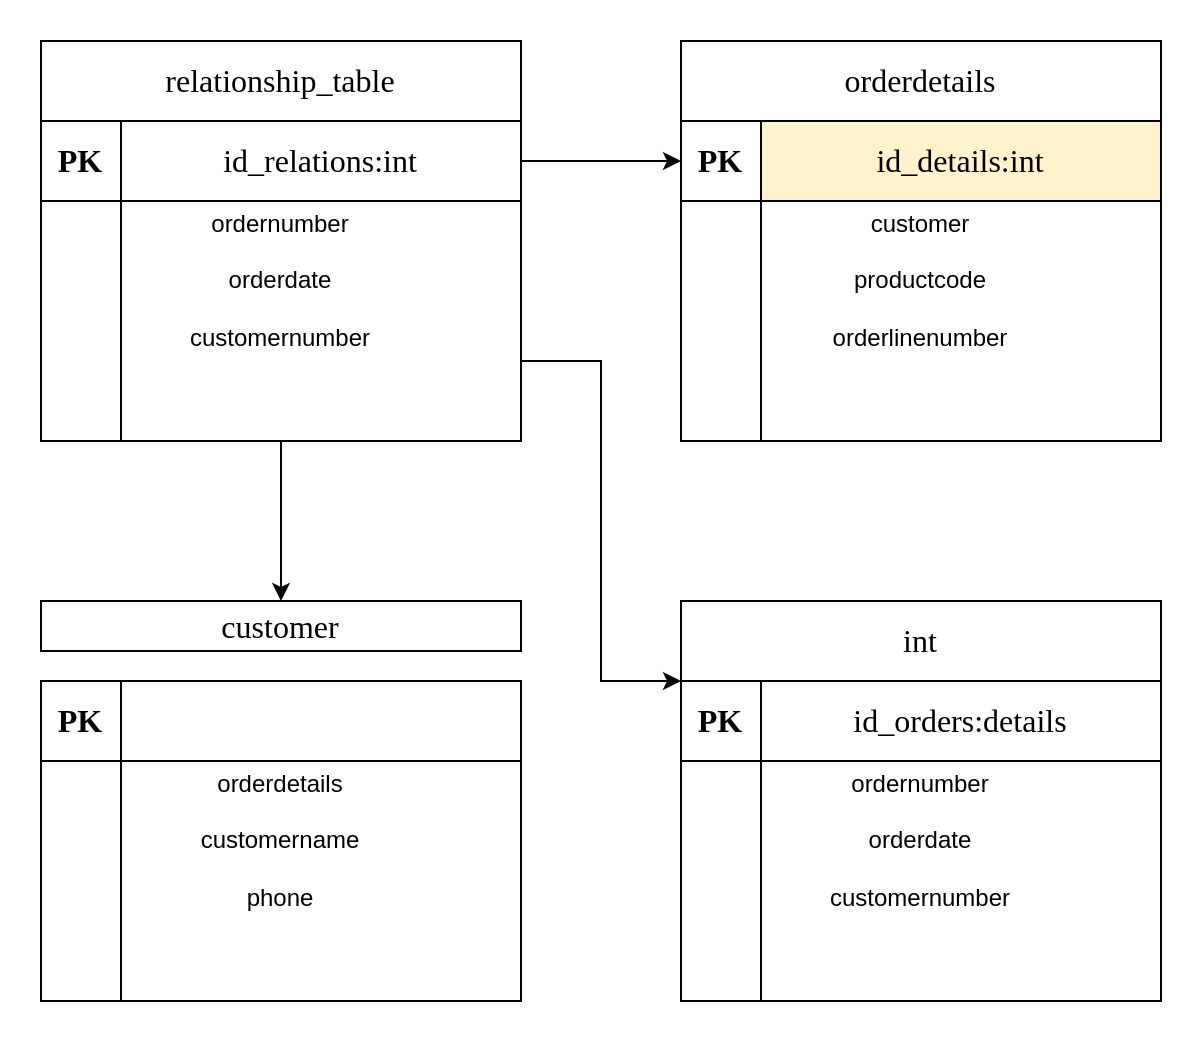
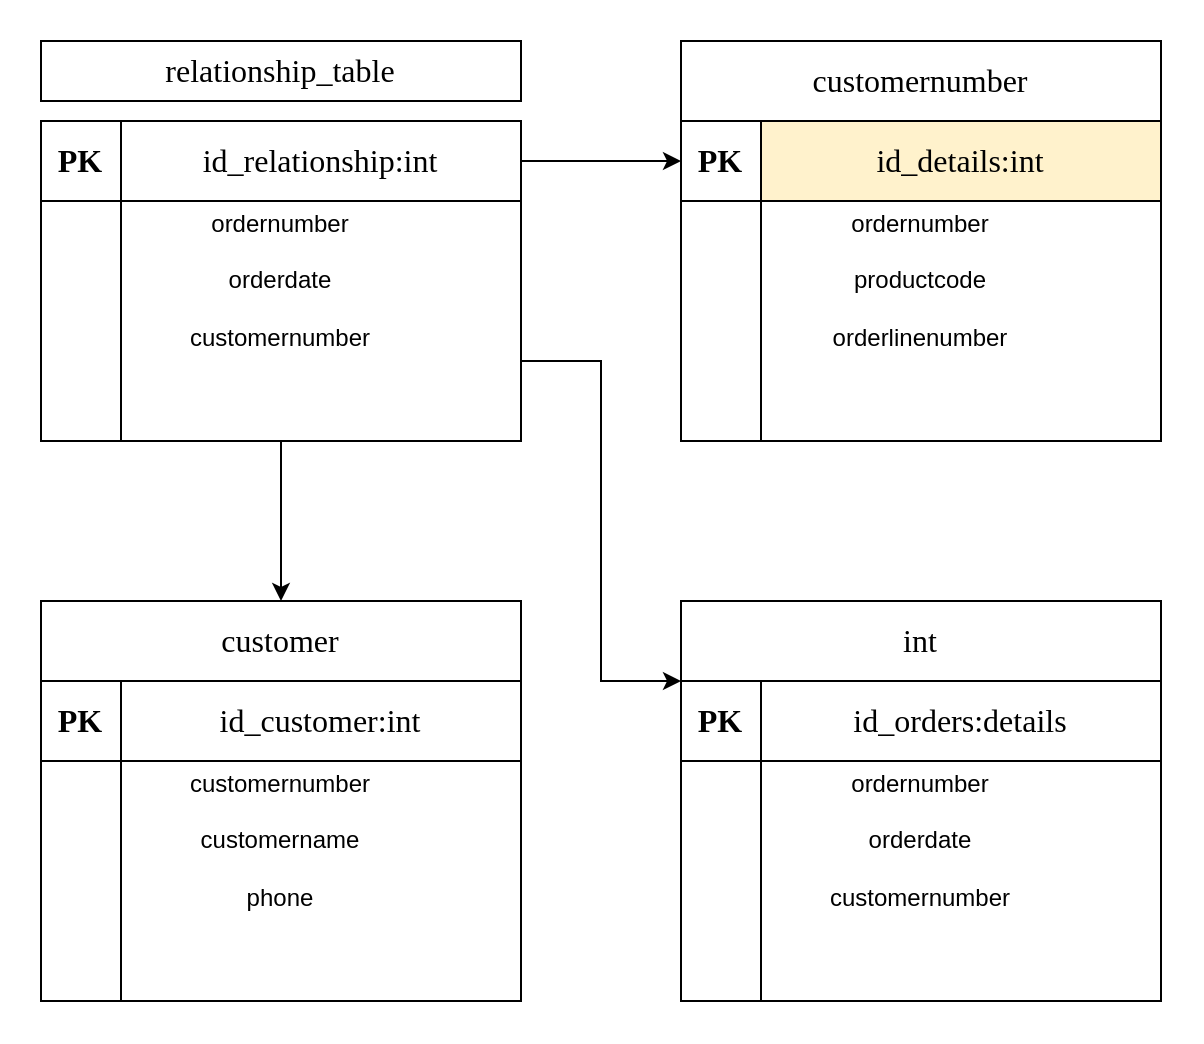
  <mxCell id="0" />
  <mxCell id="1" parent="0" />
- <mxCell id="2" value="customer&lt;br&gt;&lt;br&gt;productcode&lt;br&gt;&lt;br&gt;&lt;div style=&quot;&quot;&gt;&lt;span style=&quot;background-color: initial;&quot;&gt;orderlinenumber&lt;/span&gt;&lt;/div&gt;" style="shape=internalStorage;whiteSpace=wrap;html=1;backgroundOutline=1;dx=40;dy=40;align=center;" vertex="1" parent="1"><mxGeometry x="340" y="60" width="240" height="160" as="geometry" /></mxCell>
- <mxCell id="3" value="orderdetails" style="rounded=0;whiteSpace=wrap;html=1;fontFamily=Times New Roman;fontSize=16;" vertex="1" parent="1"><mxGeometry x="340" y="20" width="240" height="40" as="geometry" /></mxCell>
+ <mxCell id="2" value="ordernumber&lt;br&gt;&lt;br&gt;productcode&lt;br&gt;&lt;br&gt;&lt;div style=&quot;&quot;&gt;&lt;span style=&quot;background-color: initial;&quot;&gt;orderlinenumber&lt;/span&gt;&lt;/div&gt;" style="shape=internalStorage;whiteSpace=wrap;html=1;backgroundOutline=1;dx=40;dy=40;align=center;" vertex="1" parent="1"><mxGeometry x="340" y="60" width="240" height="160" as="geometry" /></mxCell>
+ <mxCell id="3" value="customernumber" style="rounded=0;whiteSpace=wrap;html=1;fontFamily=Times New Roman;fontSize=16;" vertex="1" parent="1"><mxGeometry x="340" y="20" width="240" height="40" as="geometry" /></mxCell>
  <mxCell id="4" value="&lt;b&gt;PK&lt;/b&gt;" style="whiteSpace=wrap;html=1;aspect=fixed;fontFamily=Times New Roman;fontSize=16;" vertex="1" parent="1"><mxGeometry x="340" y="60" width="40" height="40" as="geometry" /></mxCell>
  <mxCell id="5" value="id_details:int" style="rounded=0;whiteSpace=wrap;html=1;fontFamily=Times New Roman;fontSize=16;fillColor=#fff2cc;" vertex="1" parent="1"><mxGeometry x="380" y="60" width="200" height="40" as="geometry" /></mxCell>
  <mxCell id="6" value="ordernumber&lt;br&gt;&lt;br&gt;orderdate&lt;br&gt;&lt;br&gt;&lt;div style=&quot;&quot;&gt;&lt;span style=&quot;background-color: initial;&quot;&gt;customernumber&lt;/span&gt;&lt;/div&gt;" style="shape=internalStorage;whiteSpace=wrap;html=1;backgroundOutline=1;dx=40;dy=40;align=center;" vertex="1" parent="1"><mxGeometry x="340" y="340" width="240" height="160" as="geometry" /></mxCell>
  <mxCell id="7" value="int" style="rounded=0;whiteSpace=wrap;html=1;fontFamily=Times New Roman;fontSize=16;" vertex="1" parent="1"><mxGeometry x="340" y="300" width="240" height="40" as="geometry" /></mxCell>
  <mxCell id="8" value="&lt;b&gt;PK&lt;/b&gt;" style="whiteSpace=wrap;html=1;aspect=fixed;fontFamily=Times New Roman;fontSize=16;" vertex="1" parent="1"><mxGeometry x="340" y="340" width="40" height="40" as="geometry" /></mxCell>
  <mxCell id="9" value="id_orders:details" style="rounded=0;whiteSpace=wrap;html=1;fontFamily=Times New Roman;fontSize=16;" vertex="1" parent="1"><mxGeometry x="380" y="340" width="200" height="40" as="geometry" /></mxCell>
- <mxCell id="10" value="orderdetails&lt;br&gt;&lt;br&gt;customername&lt;br&gt;&lt;br&gt;&lt;div style=&quot;&quot;&gt;phone&lt;/div&gt;" style="shape=internalStorage;whiteSpace=wrap;html=1;backgroundOutline=1;dx=40;dy=40;align=center;" vertex="1" parent="1"><mxGeometry x="20" y="340" width="240" height="160" as="geometry" /></mxCell>
- <mxCell id="11" value="customer" style="rounded=0;whiteSpace=wrap;html=1;fontFamily=Times New Roman;fontSize=16;" vertex="1" parent="1"><mxGeometry x="20" y="300" width="240" height="25" as="geometry" /></mxCell>
+ <mxCell id="10" value="customernumber&lt;br&gt;&lt;br&gt;customername&lt;br&gt;&lt;br&gt;&lt;div style=&quot;&quot;&gt;phone&lt;/div&gt;" style="shape=internalStorage;whiteSpace=wrap;html=1;backgroundOutline=1;dx=40;dy=40;align=center;" vertex="1" parent="1"><mxGeometry x="20" y="340" width="240" height="160" as="geometry" /></mxCell>
+ <mxCell id="11" value="customer" style="rounded=0;whiteSpace=wrap;html=1;fontFamily=Times New Roman;fontSize=16;" vertex="1" parent="1"><mxGeometry x="20" y="300" width="240" height="40" as="geometry" /></mxCell>
  <mxCell id="12" value="&lt;b&gt;PK&lt;/b&gt;" style="whiteSpace=wrap;html=1;aspect=fixed;fontFamily=Times New Roman;fontSize=16;" vertex="1" parent="1"><mxGeometry x="20" y="340" width="40" height="40" as="geometry" /></mxCell>
+ <mxCell id="13" value="id_customer:int" style="rounded=0;whiteSpace=wrap;html=1;fontFamily=Times New Roman;fontSize=16;" vertex="1" parent="1"><mxGeometry x="60" y="340" width="200" height="40" as="geometry" /></mxCell>
  <mxCell id="14" value="" style="edgeStyle=orthogonalEdgeStyle;rounded=0;orthogonalLoop=1;jettySize=auto;html=1;fontFamily=Times New Roman;fontSize=16;" edge="1" parent="1" source="15" target="11"><mxGeometry relative="1" as="geometry" /></mxCell>
  <mxCell id="15" value="ordernumber&lt;br&gt;&lt;br&gt;orderdate&lt;br&gt;&lt;br&gt;&lt;div style=&quot;&quot;&gt;customernumber&lt;/div&gt;" style="shape=internalStorage;whiteSpace=wrap;html=1;backgroundOutline=1;dx=40;dy=40;align=center;" vertex="1" parent="1"><mxGeometry x="20" y="60" width="240" height="160" as="geometry" /></mxCell>
- <mxCell id="16" value="relationship_table" style="rounded=0;whiteSpace=wrap;html=1;fontFamily=Times New Roman;fontSize=16;" vertex="1" parent="1"><mxGeometry x="20" y="20" width="240" height="40" as="geometry" /></mxCell>
+ <mxCell id="16" value="relationship_table" style="rounded=0;whiteSpace=wrap;html=1;fontFamily=Times New Roman;fontSize=16;" vertex="1" parent="1"><mxGeometry x="20" y="20" width="240" height="30" as="geometry" /></mxCell>
  <mxCell id="17" value="&lt;b&gt;PK&lt;/b&gt;" style="whiteSpace=wrap;html=1;aspect=fixed;fontFamily=Times New Roman;fontSize=16;" vertex="1" parent="1"><mxGeometry x="20" y="60" width="40" height="40" as="geometry" /></mxCell>
  <mxCell id="18" value="" style="edgeStyle=orthogonalEdgeStyle;rounded=0;orthogonalLoop=1;jettySize=auto;html=1;fontFamily=Times New Roman;fontSize=16;" edge="1" parent="1" source="19" target="4"><mxGeometry relative="1" as="geometry" /></mxCell>
- <mxCell id="19" value="id_relations:int" style="rounded=0;whiteSpace=wrap;html=1;fontFamily=Times New Roman;fontSize=16;" vertex="1" parent="1"><mxGeometry x="60" y="60" width="200" height="40" as="geometry" /></mxCell>
+ <mxCell id="19" value="id_relationship:int" style="rounded=0;whiteSpace=wrap;html=1;fontFamily=Times New Roman;fontSize=16;" vertex="1" parent="1"><mxGeometry x="60" y="60" width="200" height="40" as="geometry" /></mxCell>
  <mxCell id="20" value="" style="endArrow=classic;html=1;rounded=0;fontFamily=Times New Roman;fontSize=16;entryX=0;entryY=1;entryDx=0;entryDy=0;" edge="1" parent="1" target="7"><mxGeometry width="50" height="50" relative="1" as="geometry"><mxPoint x="260" y="180" as="sourcePoint" /><mxPoint x="300" y="340" as="targetPoint" /><Array as="points"><mxPoint x="300" y="180" /><mxPoint x="300" y="340" /></Array></mxGeometry></mxCell>
